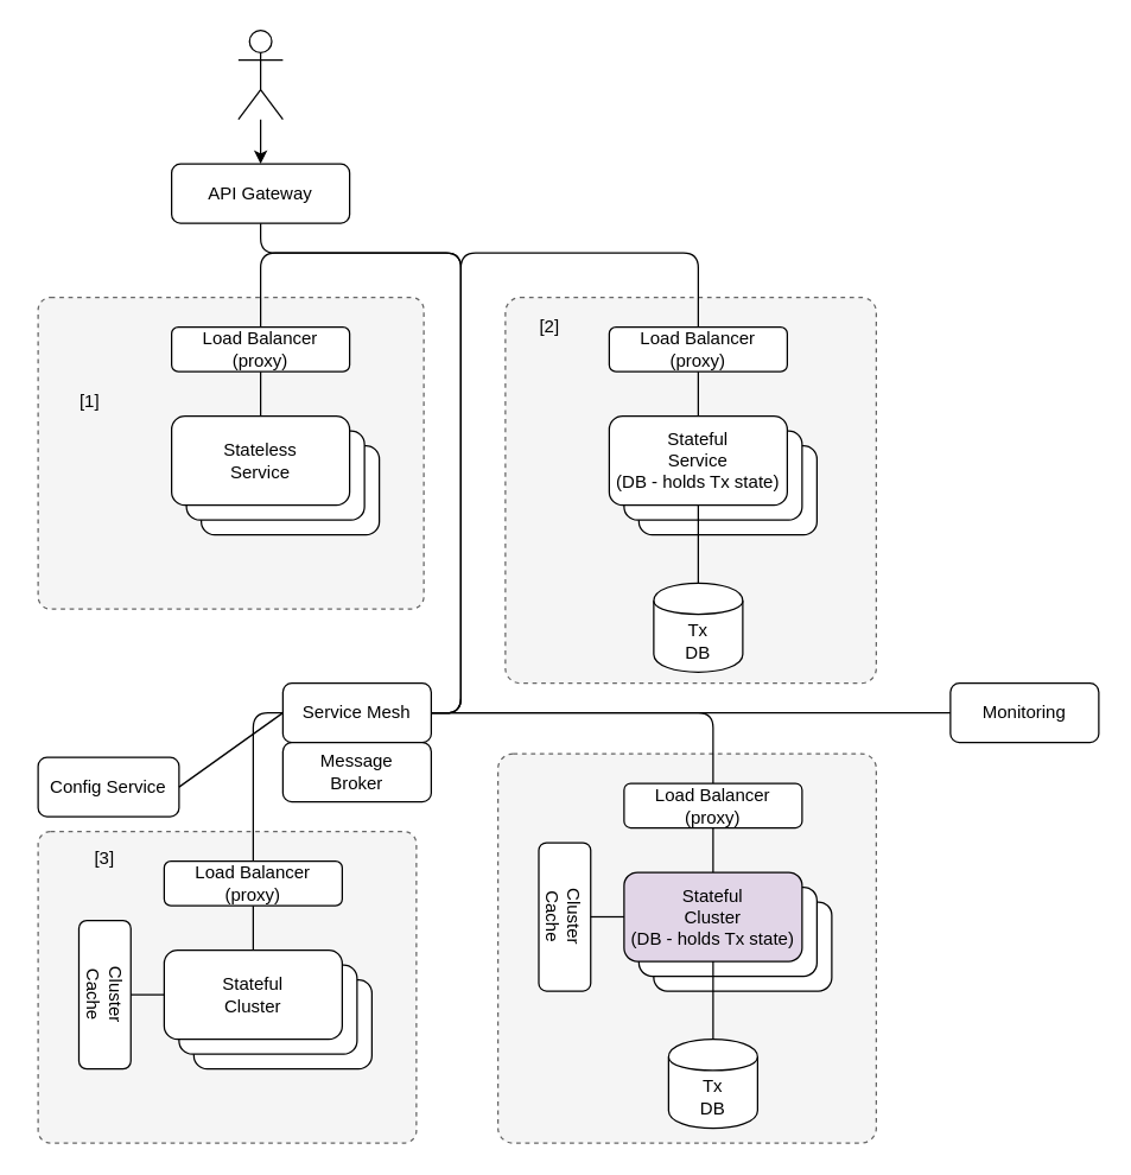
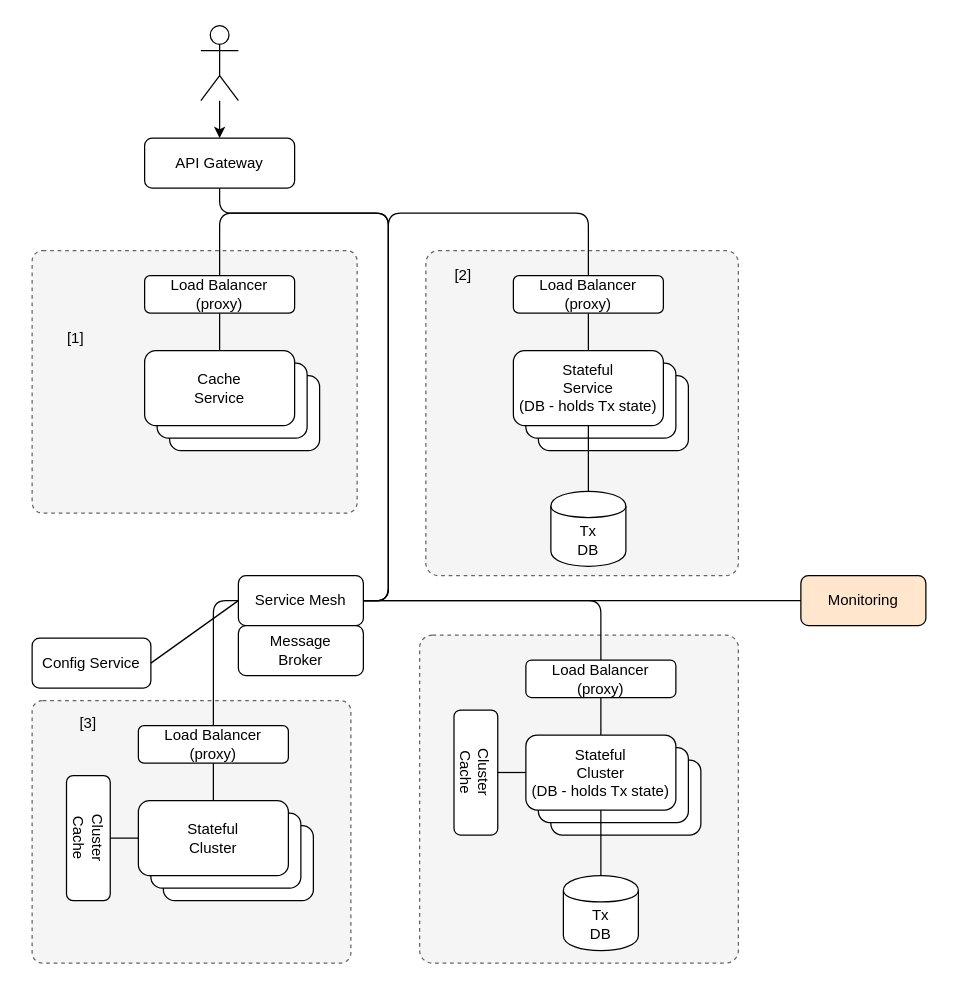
  <mxCell id="0" />
  <mxCell id="1" parent="0" />
  <mxCell id="2" value="" style="rounded=1;whiteSpace=wrap;html=1;arcSize=4;dashed=1;fillColor=#f5f5f5;strokeColor=#666666;fontColor=#333333;" vertex="1" parent="1"><mxGeometry x="25" y="200" width="260" height="210" as="geometry" /></mxCell>
  <mxCell id="3" value="Load Balancer&lt;br&gt;(proxy)" style="rounded=1;whiteSpace=wrap;html=1;" vertex="1" parent="1"><mxGeometry x="115" y="220" width="120" height="30" as="geometry" /></mxCell>
  <mxCell id="4" value="" style="rounded=1;whiteSpace=wrap;html=1;" vertex="1" parent="1"><mxGeometry x="135" y="300" width="120" height="60" as="geometry" /></mxCell>
  <mxCell id="5" value="" style="rounded=1;whiteSpace=wrap;html=1;" vertex="1" parent="1"><mxGeometry x="125" y="290" width="120" height="60" as="geometry" /></mxCell>
- <mxCell id="6" value="Stateless&lt;br&gt;Service" style="rounded=1;whiteSpace=wrap;html=1;" vertex="1" parent="1"><mxGeometry x="115" y="280" width="120" height="60" as="geometry" /></mxCell>
+ <mxCell id="6" value="Cache&lt;br&gt;Service" style="rounded=1;whiteSpace=wrap;html=1;" vertex="1" parent="1"><mxGeometry x="115" y="280" width="120" height="60" as="geometry" /></mxCell>
  <mxCell id="7" value="" style="endArrow=none;html=1;entryX=0.5;entryY=1;entryDx=0;entryDy=0;exitX=0.5;exitY=0;exitDx=0;exitDy=0;" edge="1" parent="1" source="6" target="3"><mxGeometry width="50" height="50" relative="1" as="geometry"><mxPoint x="335" y="490" as="sourcePoint" /><mxPoint x="385" y="440" as="targetPoint" /></mxGeometry></mxCell>
  <mxCell id="8" value="" style="rounded=1;whiteSpace=wrap;html=1;arcSize=4;dashed=1;fillColor=#f5f5f5;strokeColor=#666666;fontColor=#333333;" vertex="1" parent="1"><mxGeometry x="340" y="200" width="250" height="260" as="geometry" /></mxCell>
  <mxCell id="9" value="Load Balancer&lt;br&gt;(proxy)" style="rounded=1;whiteSpace=wrap;html=1;" vertex="1" parent="1"><mxGeometry x="410" y="220" width="120" height="30" as="geometry" /></mxCell>
  <mxCell id="10" value="" style="rounded=1;whiteSpace=wrap;html=1;" vertex="1" parent="1"><mxGeometry x="430" y="300" width="120" height="60" as="geometry" /></mxCell>
  <mxCell id="11" value="" style="rounded=1;whiteSpace=wrap;html=1;" vertex="1" parent="1"><mxGeometry x="420" y="290" width="120" height="60" as="geometry" /></mxCell>
  <mxCell id="12" value="Stateful&lt;br&gt;Service&lt;br&gt;(DB - holds Tx state)" style="rounded=1;whiteSpace=wrap;html=1;" vertex="1" parent="1"><mxGeometry x="410" y="280" width="120" height="60" as="geometry" /></mxCell>
  <mxCell id="13" value="" style="endArrow=none;html=1;entryX=0.5;entryY=1;entryDx=0;entryDy=0;exitX=0.5;exitY=0;exitDx=0;exitDy=0;" edge="1" parent="1" source="12" target="9"><mxGeometry width="50" height="50" relative="1" as="geometry"><mxPoint x="630" y="490" as="sourcePoint" /><mxPoint x="680" y="440" as="targetPoint" /></mxGeometry></mxCell>
  <mxCell id="14" value="Tx&lt;br&gt;DB" style="shape=cylinder;whiteSpace=wrap;html=1;boundedLbl=1;backgroundOutline=1;" vertex="1" parent="1"><mxGeometry x="440" y="392.5" width="60" height="60" as="geometry" /></mxCell>
  <mxCell id="15" value="" style="endArrow=none;html=1;entryX=0.5;entryY=1;entryDx=0;entryDy=0;exitX=0.5;exitY=0;exitDx=0;exitDy=0;" edge="1" parent="1" source="14" target="12"><mxGeometry width="50" height="50" relative="1" as="geometry"><mxPoint x="330" y="490" as="sourcePoint" /><mxPoint x="380" y="440" as="targetPoint" /></mxGeometry></mxCell>
  <mxCell id="16" value="" style="rounded=1;whiteSpace=wrap;html=1;arcSize=4;dashed=1;fillColor=#f5f5f5;strokeColor=#666666;fontColor=#333333;" vertex="1" parent="1"><mxGeometry x="25" y="560" width="255" height="210" as="geometry" /></mxCell>
  <mxCell id="17" value="Load Balancer&lt;br&gt;(proxy)" style="rounded=1;whiteSpace=wrap;html=1;" vertex="1" parent="1"><mxGeometry x="110" y="580" width="120" height="30" as="geometry" /></mxCell>
  <mxCell id="18" value="" style="rounded=1;whiteSpace=wrap;html=1;" vertex="1" parent="1"><mxGeometry x="130" y="660" width="120" height="60" as="geometry" /></mxCell>
  <mxCell id="19" value="" style="rounded=1;whiteSpace=wrap;html=1;" vertex="1" parent="1"><mxGeometry x="120" y="650" width="120" height="60" as="geometry" /></mxCell>
  <mxCell id="20" value="Stateful&lt;br&gt;Cluster" style="rounded=1;whiteSpace=wrap;html=1;" vertex="1" parent="1"><mxGeometry x="110" y="640" width="120" height="60" as="geometry" /></mxCell>
  <mxCell id="21" value="" style="endArrow=none;html=1;entryX=0.5;entryY=1;entryDx=0;entryDy=0;exitX=0.5;exitY=0;exitDx=0;exitDy=0;" edge="1" parent="1" source="20" target="17"><mxGeometry width="50" height="50" relative="1" as="geometry"><mxPoint x="330" y="850" as="sourcePoint" /><mxPoint x="380" y="800" as="targetPoint" /></mxGeometry></mxCell>
  <mxCell id="22" value="Cluster&lt;br&gt;Cache" style="rounded=1;whiteSpace=wrap;html=1;rotation=90;" vertex="1" parent="1"><mxGeometry x="20" y="652.5" width="100" height="35" as="geometry" /></mxCell>
  <mxCell id="23" value="" style="endArrow=none;html=1;exitX=0.5;exitY=0;exitDx=0;exitDy=0;entryX=0;entryY=0.5;entryDx=0;entryDy=0;" edge="1" parent="1" source="22" target="20"><mxGeometry width="50" height="50" relative="1" as="geometry"><mxPoint x="325" y="630" as="sourcePoint" /><mxPoint x="375" y="580" as="targetPoint" /></mxGeometry></mxCell>
  <mxCell id="24" value="" style="rounded=1;whiteSpace=wrap;html=1;arcSize=4;dashed=1;fillColor=#f5f5f5;strokeColor=#666666;fontColor=#333333;" vertex="1" parent="1"><mxGeometry x="335" y="507.5" width="255" height="262.5" as="geometry" /></mxCell>
  <mxCell id="25" value="Load Balancer&lt;br&gt;(proxy)" style="rounded=1;whiteSpace=wrap;html=1;" vertex="1" parent="1"><mxGeometry x="420" y="527.5" width="120" height="30" as="geometry" /></mxCell>
  <mxCell id="26" value="" style="rounded=1;whiteSpace=wrap;html=1;" vertex="1" parent="1"><mxGeometry x="440" y="607.5" width="120" height="60" as="geometry" /></mxCell>
  <mxCell id="27" value="" style="rounded=1;whiteSpace=wrap;html=1;" vertex="1" parent="1"><mxGeometry x="430" y="597.5" width="120" height="60" as="geometry" /></mxCell>
- <mxCell id="28" value="Stateful&lt;br&gt;Cluster&lt;br&gt;(DB - holds Tx state)" style="rounded=1;whiteSpace=wrap;html=1;fillColor=#e1d5e7;" vertex="1" parent="1"><mxGeometry x="420" y="587.5" width="120" height="60" as="geometry" /></mxCell>
+ <mxCell id="28" value="Stateful&lt;br&gt;Cluster&lt;br&gt;(DB - holds Tx state)" style="rounded=1;whiteSpace=wrap;html=1;" vertex="1" parent="1"><mxGeometry x="420" y="587.5" width="120" height="60" as="geometry" /></mxCell>
  <mxCell id="29" value="" style="endArrow=none;html=1;entryX=0.5;entryY=1;entryDx=0;entryDy=0;exitX=0.5;exitY=0;exitDx=0;exitDy=0;" edge="1" parent="1" source="28" target="25"><mxGeometry width="50" height="50" relative="1" as="geometry"><mxPoint x="640" y="797.5" as="sourcePoint" /><mxPoint x="690" y="747.5" as="targetPoint" /></mxGeometry></mxCell>
  <mxCell id="30" value="Cluster&lt;br&gt;Cache" style="rounded=1;whiteSpace=wrap;html=1;rotation=90;" vertex="1" parent="1"><mxGeometry x="330" y="600" width="100" height="35" as="geometry" /></mxCell>
  <mxCell id="31" value="" style="endArrow=none;html=1;exitX=0.5;exitY=0;exitDx=0;exitDy=0;entryX=0;entryY=0.5;entryDx=0;entryDy=0;" edge="1" parent="1" source="30" target="28"><mxGeometry width="50" height="50" relative="1" as="geometry"><mxPoint x="635" y="577.5" as="sourcePoint" /><mxPoint x="685" y="527.5" as="targetPoint" /></mxGeometry></mxCell>
  <mxCell id="32" value="Tx&lt;br&gt;DB" style="shape=cylinder;whiteSpace=wrap;html=1;boundedLbl=1;backgroundOutline=1;" vertex="1" parent="1"><mxGeometry x="450" y="700" width="60" height="60" as="geometry" /></mxCell>
  <mxCell id="33" value="" style="endArrow=none;html=1;entryX=0.5;entryY=1;entryDx=0;entryDy=0;exitX=0.5;exitY=0;exitDx=0;exitDy=0;" edge="1" parent="1" source="32" target="28"><mxGeometry width="50" height="50" relative="1" as="geometry"><mxPoint x="280" y="450" as="sourcePoint" /><mxPoint x="330" y="400" as="targetPoint" /></mxGeometry></mxCell>
  <mxCell id="34" value="Config Service" style="rounded=1;whiteSpace=wrap;html=1;" vertex="1" parent="1"><mxGeometry x="25" y="510" width="95" height="40" as="geometry" /></mxCell>
  <mxCell id="35" value="Service Mesh" style="rounded=1;whiteSpace=wrap;html=1;" vertex="1" parent="1"><mxGeometry x="190" y="460" width="100" height="40" as="geometry" /></mxCell>
  <mxCell id="36" value="" style="endArrow=none;html=1;exitX=0.5;exitY=0;exitDx=0;exitDy=0;entryX=0;entryY=0.5;entryDx=0;entryDy=0;" edge="1" parent="1" source="17" target="35"><mxGeometry width="50" height="50" relative="1" as="geometry"><mxPoint x="340" y="500" as="sourcePoint" /><mxPoint x="390" y="450" as="targetPoint" /><Array as="points"><mxPoint x="170" y="480" /></Array></mxGeometry></mxCell>
  <mxCell id="37" value="" style="endArrow=none;html=1;exitX=1;exitY=0.5;exitDx=0;exitDy=0;entryX=0.5;entryY=0;entryDx=0;entryDy=0;" edge="1" parent="1" source="35" target="25"><mxGeometry width="50" height="50" relative="1" as="geometry"><mxPoint x="340" y="500" as="sourcePoint" /><mxPoint x="390" y="450" as="targetPoint" /><Array as="points"><mxPoint x="480" y="480" /></Array></mxGeometry></mxCell>
  <mxCell id="38" value="" style="endArrow=none;html=1;entryX=0.5;entryY=0;entryDx=0;entryDy=0;exitX=1;exitY=0.5;exitDx=0;exitDy=0;" edge="1" parent="1" source="35" target="9"><mxGeometry width="50" height="50" relative="1" as="geometry"><mxPoint x="340" y="500" as="sourcePoint" /><mxPoint x="390" y="450" as="targetPoint" /><Array as="points"><mxPoint x="310" y="480" /><mxPoint x="310" y="170" /><mxPoint x="470" y="170" /></Array></mxGeometry></mxCell>
  <mxCell id="39" value="" style="endArrow=none;html=1;exitX=1;exitY=0.5;exitDx=0;exitDy=0;entryX=0.5;entryY=0;entryDx=0;entryDy=0;" edge="1" parent="1" source="35" target="3"><mxGeometry width="50" height="50" relative="1" as="geometry"><mxPoint x="340" y="500" as="sourcePoint" /><mxPoint x="390" y="450" as="targetPoint" /><Array as="points"><mxPoint x="310" y="480" /><mxPoint x="310" y="170" /><mxPoint x="175" y="170" /></Array></mxGeometry></mxCell>
  <mxCell id="40" value="" style="endArrow=none;html=1;exitX=0;exitY=0.5;exitDx=0;exitDy=0;entryX=1;entryY=0.5;entryDx=0;entryDy=0;" edge="1" parent="1" source="35" target="34"><mxGeometry width="50" height="50" relative="1" as="geometry"><mxPoint x="340" y="500" as="sourcePoint" /><mxPoint x="390" y="450" as="targetPoint" /></mxGeometry></mxCell>
  <mxCell id="41" value="API Gateway" style="rounded=1;whiteSpace=wrap;html=1;" vertex="1" parent="1"><mxGeometry x="115" y="110" width="120" height="40" as="geometry" /></mxCell>
  <mxCell id="42" value="" style="endArrow=none;html=1;entryX=0.5;entryY=1;entryDx=0;entryDy=0;exitX=1;exitY=0.5;exitDx=0;exitDy=0;" edge="1" parent="1" source="35" target="41"><mxGeometry width="50" height="50" relative="1" as="geometry"><mxPoint x="340" y="500" as="sourcePoint" /><mxPoint x="390" y="450" as="targetPoint" /><Array as="points"><mxPoint x="310" y="480" /><mxPoint x="310" y="170" /><mxPoint x="175" y="170" /></Array></mxGeometry></mxCell>
  <mxCell id="43" value="Message&lt;br&gt;Broker" style="rounded=1;whiteSpace=wrap;html=1;" vertex="1" parent="1"><mxGeometry x="190" y="500" width="100" height="40" as="geometry" /></mxCell>
- <mxCell id="44" value="Monitoring" style="rounded=1;whiteSpace=wrap;html=1;" vertex="1" parent="1"><mxGeometry x="640" y="460" width="100" height="40" as="geometry" /></mxCell>
+ <mxCell id="44" value="Monitoring" style="rounded=1;whiteSpace=wrap;html=1;fillColor=#ffe6cc;" vertex="1" parent="1"><mxGeometry x="640" y="460" width="100" height="40" as="geometry" /></mxCell>
  <mxCell id="45" value="" style="endArrow=none;html=1;entryX=0;entryY=0.5;entryDx=0;entryDy=0;" edge="1" parent="1" source="35" target="44"><mxGeometry width="50" height="50" relative="1" as="geometry"><mxPoint x="340" y="500" as="sourcePoint" /><mxPoint x="390" y="450" as="targetPoint" /></mxGeometry></mxCell>
  <mxCell id="46" value="[1]" style="text;html=1;strokeColor=none;fillColor=none;align=center;verticalAlign=middle;whiteSpace=wrap;rounded=0;" vertex="1" parent="1"><mxGeometry x="40" y="260" width="40" height="20" as="geometry" /></mxCell>
  <mxCell id="47" value="[2]" style="text;html=1;strokeColor=none;fillColor=none;align=center;verticalAlign=middle;whiteSpace=wrap;rounded=0;" vertex="1" parent="1"><mxGeometry x="350" y="210" width="40" height="20" as="geometry" /></mxCell>
  <mxCell id="48" value="[3]" style="text;html=1;strokeColor=none;fillColor=none;align=center;verticalAlign=middle;whiteSpace=wrap;rounded=0;" vertex="1" parent="1"><mxGeometry x="50" y="567.5" width="40" height="20" as="geometry" /></mxCell>
  <mxCell id="49" value="" style="shape=umlActor;verticalLabelPosition=bottom;labelBackgroundColor=#ffffff;verticalAlign=top;html=1;outlineConnect=0;" vertex="1" parent="1"><mxGeometry x="160" y="20" width="30" height="60" as="geometry" /></mxCell>
  <mxCell id="50" value="" style="endArrow=classic;html=1;entryX=0.5;entryY=0;entryDx=0;entryDy=0;" edge="1" parent="1" source="49" target="41"><mxGeometry width="50" height="50" relative="1" as="geometry"><mxPoint x="290" y="420" as="sourcePoint" /><mxPoint x="340" y="370" as="targetPoint" /></mxGeometry></mxCell>
